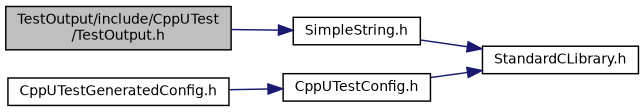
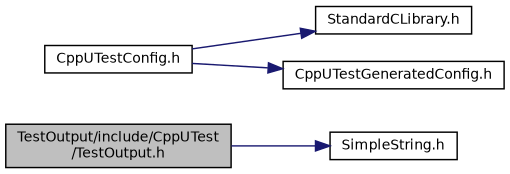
  digraph {
    rankdir=LR
    node [color=black fillcolor=white fontname=Helvetica fontsize=10 shape=record style=filled]
    edge [color=midnightblue fontname=Helvetica fontsize=10 labelfontname=Helvetica labelfontsize=10 style=solid]
    n1 [fillcolor=grey75 fontcolor=black height=0.2 label="TestOutput/include/CppUTest\l/TestOutput.h" width=0.4]
    n2 [height=0.2 label="SimpleString.h" width=0.4]
    n3 [height=0.2 label="StandardCLibrary.h" width=0.4]
    n4 [height=0.2 label="CppUTestConfig.h" width=0.4]
    n5 [height=0.2 label="CppUTestGeneratedConfig.h" width=0.4]
    n1 -> n2
-   n2 -> n3
    n4 -> n3
-   n5 -> n4
+   n4 -> n5
  }
